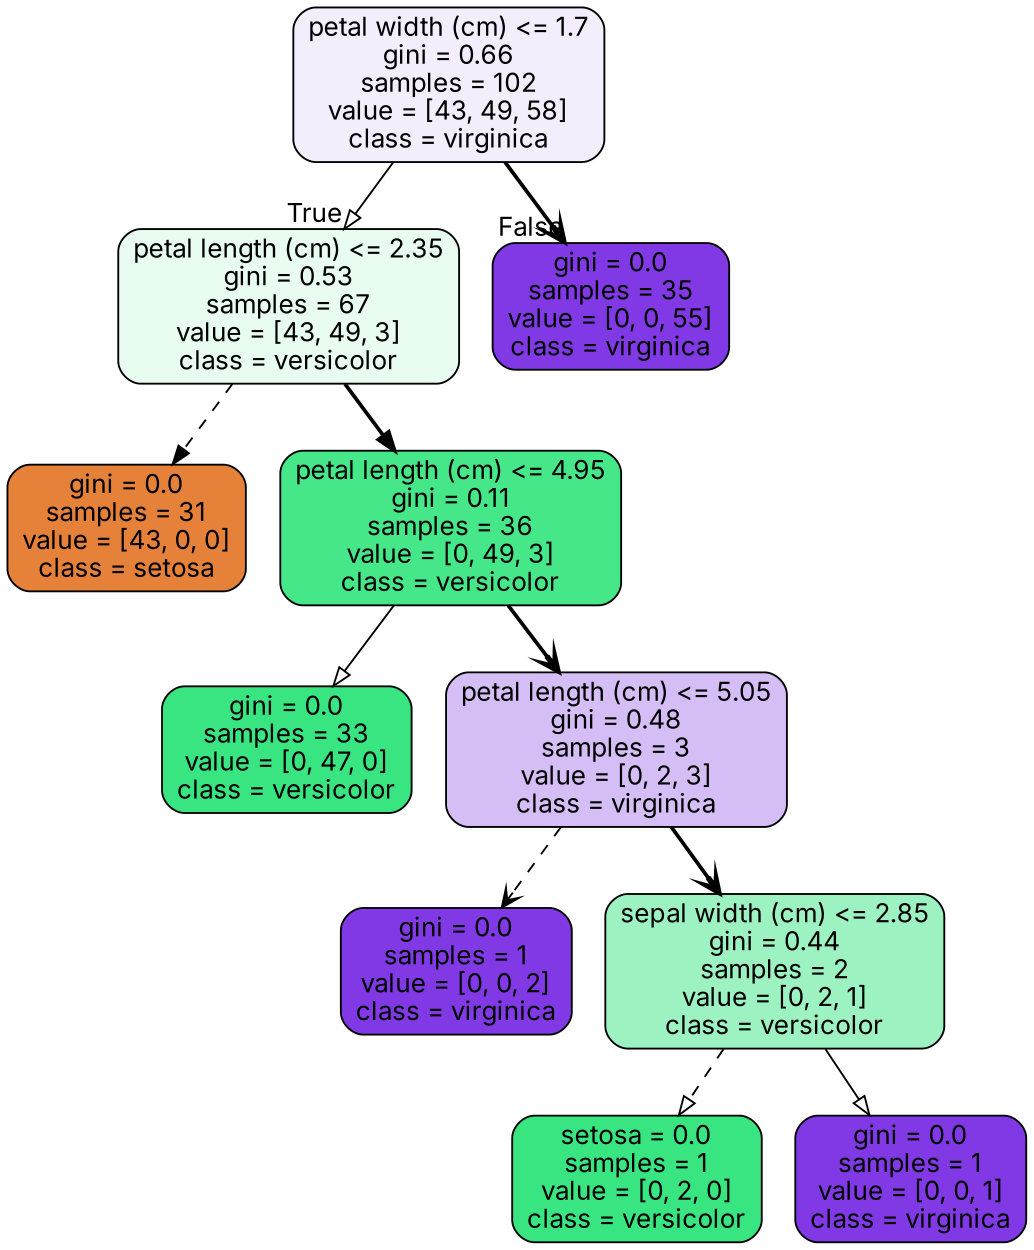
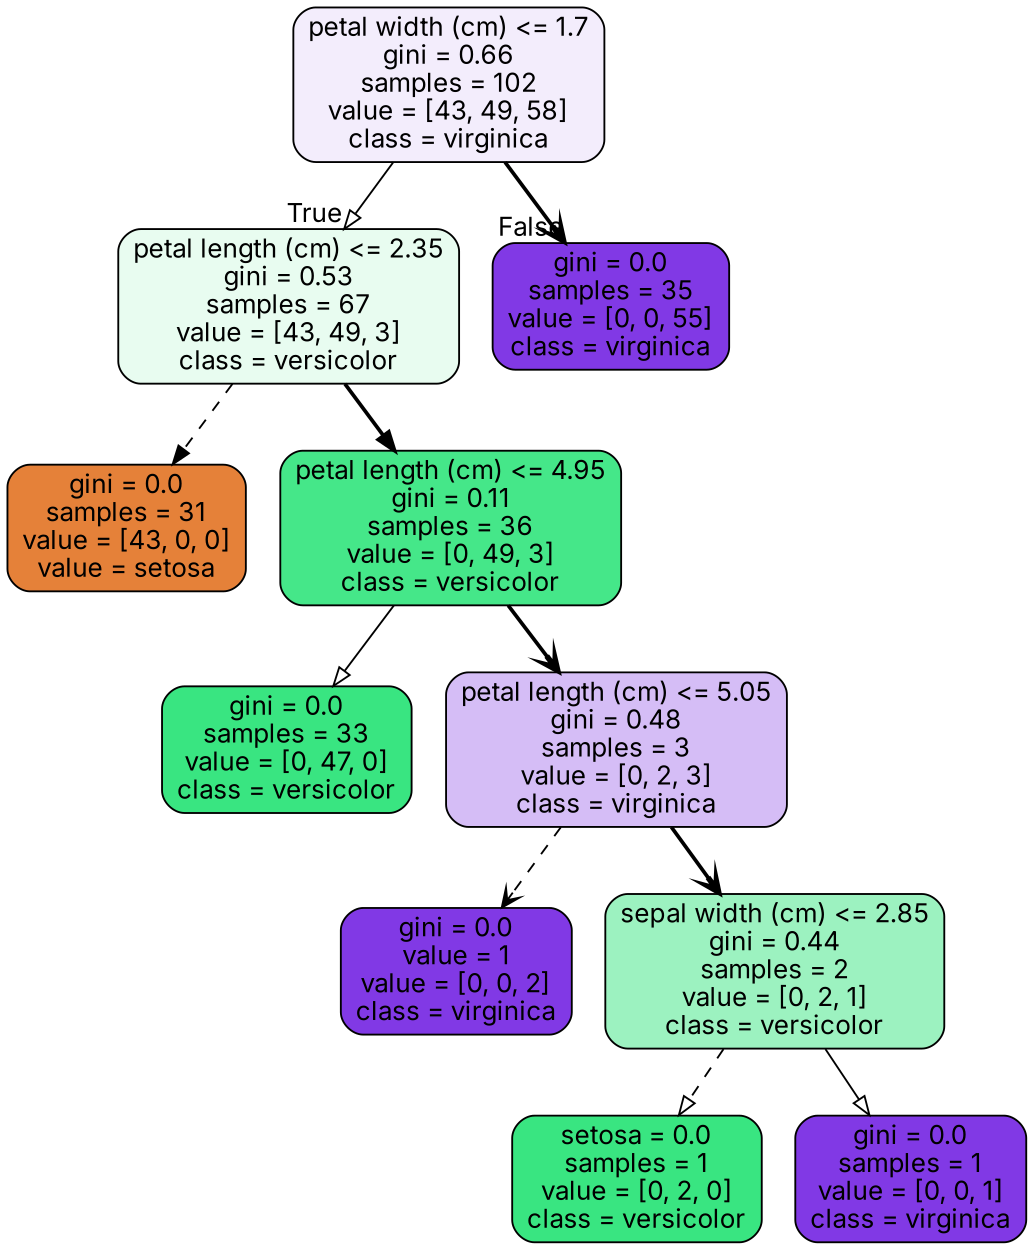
  digraph {
    fontname=Inter
    node [color=black fillcolor="#8139e5ff" fontname=Inter shape=box style="filled, rounded"]
    edge [arrowhead=onormal fontname=Inter style=bold]
    n1 [fillcolor="#8139e517" label="petal width (cm) <= 1.7\ngini = 0.66\nsamples = 102\nvalue = [43, 49, 58]\nclass = virginica"]
    n2 [fillcolor="#39e5811d" label="petal length (cm) <= 2.35\ngini = 0.53\nsamples = 67\nvalue = [43, 49, 3]\nclass = versicolor"]
    n3 [label="gini = 0.0\nsamples = 35\nvalue = [0, 0, 55]\nclass = virginica"]
-   n4 [fillcolor="#e58139ff" label="gini = 0.0\nsamples = 31\nvalue = [43, 0, 0]\nclass = setosa"]
+   n4 [fillcolor="#e58139ff" label="gini = 0.0\nsamples = 31\nvalue = [43, 0, 0]\nvalue = setosa"]
    n5 [fillcolor="#39e581ef" label="petal length (cm) <= 4.95\ngini = 0.11\nsamples = 36\nvalue = [0, 49, 3]\nclass = versicolor"]
    n6 [fillcolor="#39e581ff" label="gini = 0.0\nsamples = 33\nvalue = [0, 47, 0]\nclass = versicolor"]
    n7 [fillcolor="#8139e555" label="petal length (cm) <= 5.05\ngini = 0.48\nsamples = 3\nvalue = [0, 2, 3]\nclass = virginica"]
-   n8 [label="gini = 0.0\nsamples = 1\nvalue = [0, 0, 2]\nclass = virginica"]
+   n8 [label="gini = 0.0\nvalue = 1\nvalue = [0, 0, 2]\nclass = virginica"]
    n9 [fillcolor="#39e5817f" label="sepal width (cm) <= 2.85\ngini = 0.44\nsamples = 2\nvalue = [0, 2, 1]\nclass = versicolor"]
    n10 [fillcolor="#39e581ff" label="setosa = 0.0\nsamples = 1\nvalue = [0, 2, 0]\nclass = versicolor"]
    n11 [label="gini = 0.0\nsamples = 1\nvalue = [0, 0, 1]\nclass = virginica"]
    n1 -> n2 [headlabel=True labelangle=45 labeldistance=2.5 style=solid]
    n1 -> n3 [arrowhead=vee headlabel=False labelangle=-45 labeldistance=2.5]
    n2 -> n4 [arrowhead=normal style=dashed]
    n2 -> n5 [arrowhead=normal]
    n5 -> n6 [style=solid]
    n5 -> n7 [arrowhead=vee]
    n7 -> n8 [arrowhead=vee style=dashed]
    n7 -> n9 [arrowhead=vee]
    n9 -> n10 [style=dashed]
    n9 -> n11 [style=solid]
  }
